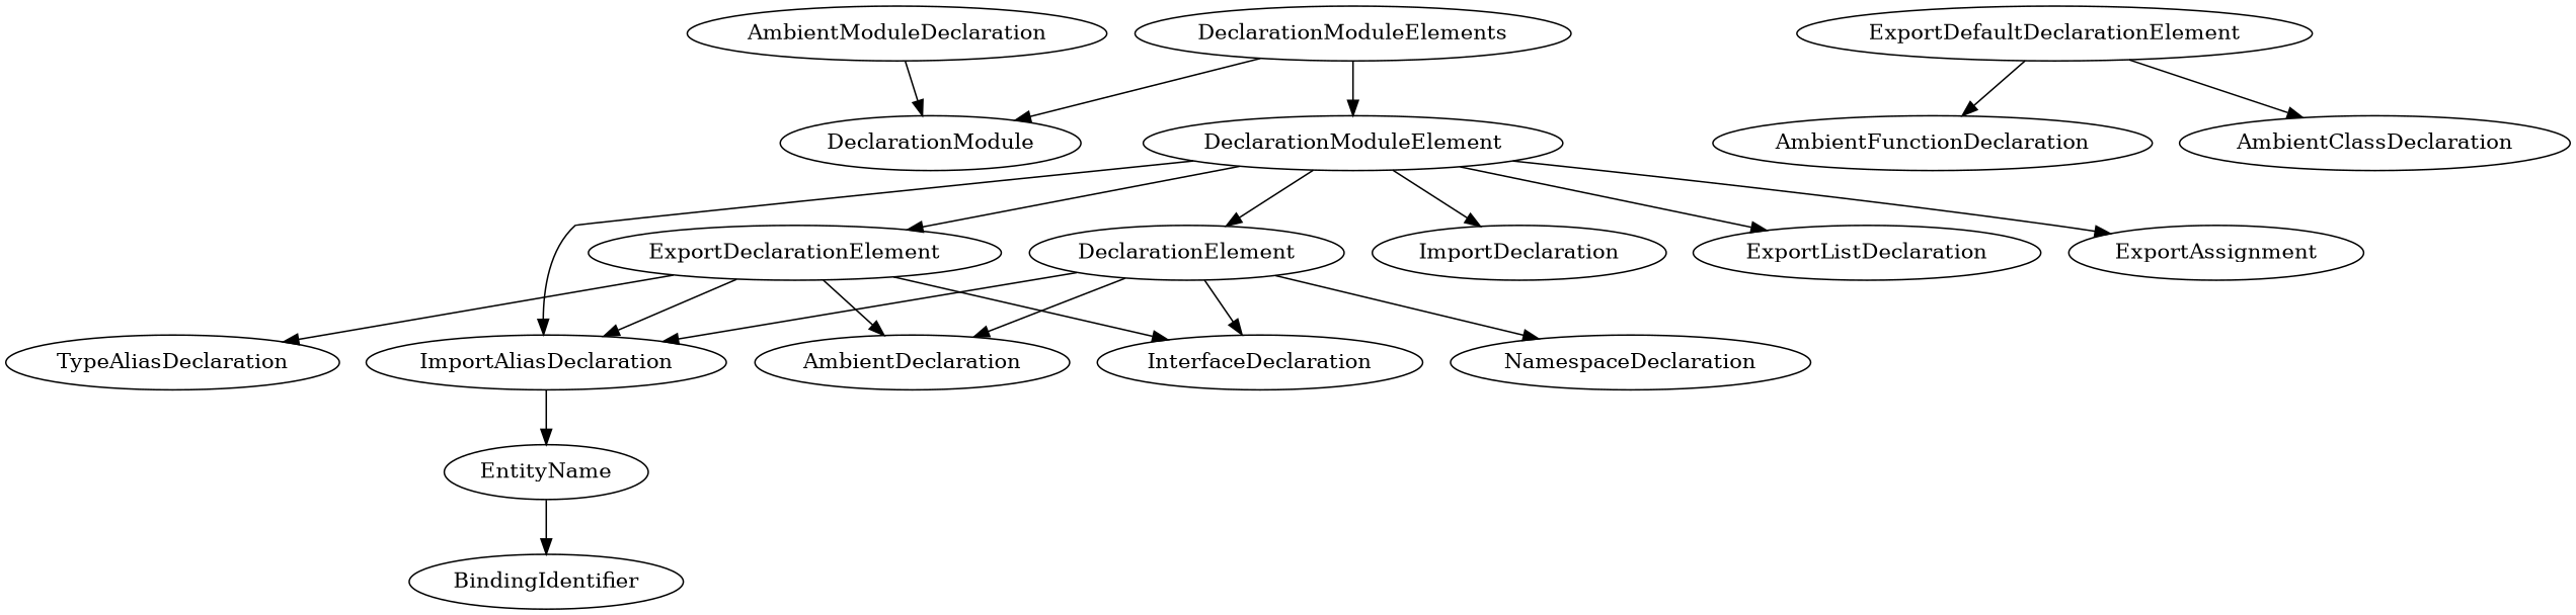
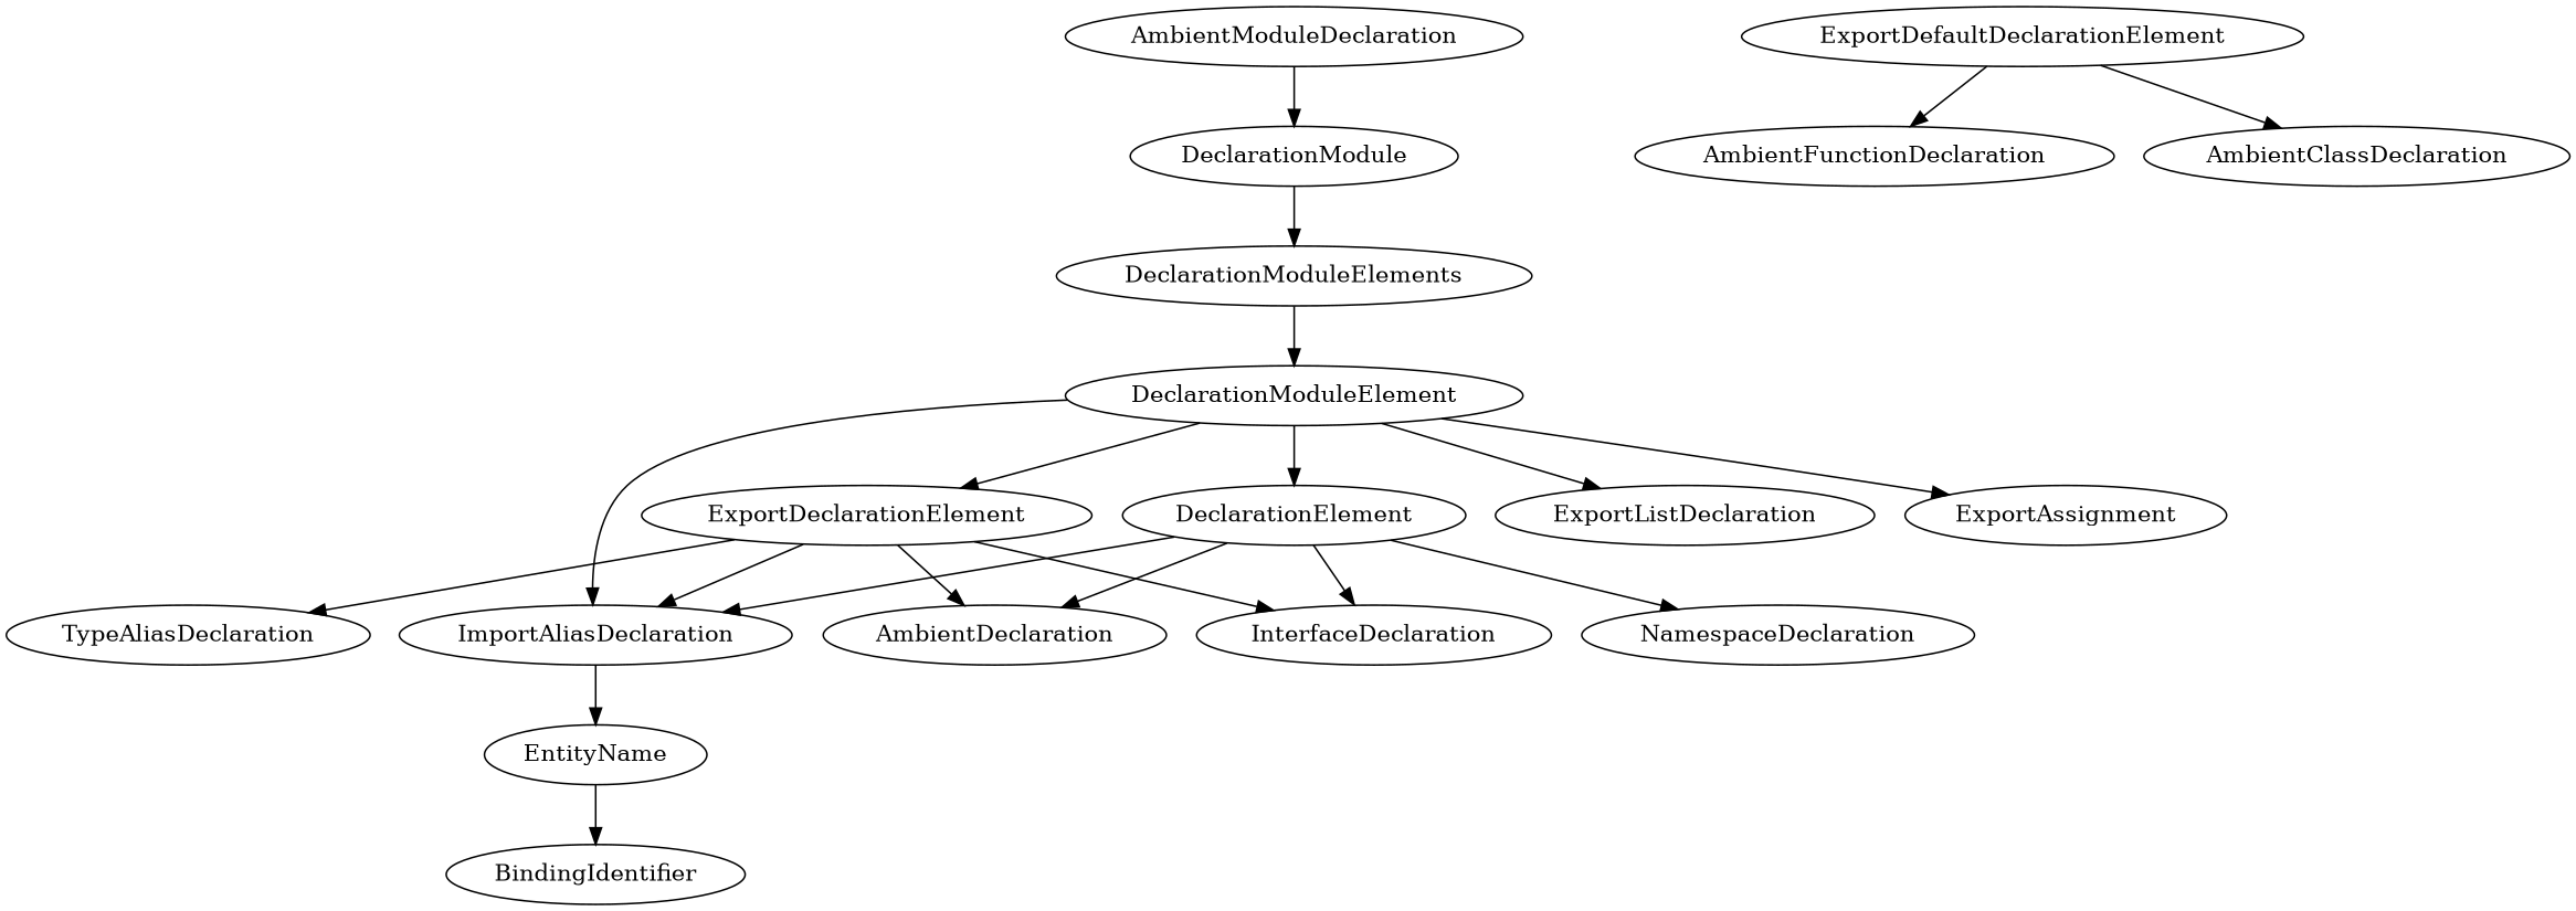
  digraph {
    AmbientModuleDeclaration
    DeclarationModule
    DeclarationModuleElements
    DeclarationModuleElement
    DeclarationElement
-   ImportDeclaration
    ImportAliasDeclaration
    ExportDeclarationElement
    ExportListDeclaration
    ExportAssignment
    InterfaceDeclaration
    NamespaceDeclaration
    AmbientDeclaration
    EntityName
    TypeAliasDeclaration
    ExportDefaultDeclarationElement
    AmbientFunctionDeclaration
    AmbientClassDeclaration
    BindingIdentifier
    AmbientModuleDeclaration -> DeclarationModule
-   DeclarationModuleElements -> DeclarationModule
+   DeclarationModule -> DeclarationModuleElements
    DeclarationModuleElements -> DeclarationModuleElement
    DeclarationModuleElement -> DeclarationElement
-   DeclarationModuleElement -> ImportDeclaration
    DeclarationModuleElement -> ImportAliasDeclaration
    DeclarationModuleElement -> ExportDeclarationElement
    DeclarationModuleElement -> ExportListDeclaration
    DeclarationModuleElement -> ExportAssignment
    DeclarationElement -> ImportAliasDeclaration
    DeclarationElement -> InterfaceDeclaration
    DeclarationElement -> NamespaceDeclaration
    DeclarationElement -> AmbientDeclaration
    ImportAliasDeclaration -> EntityName
    ExportDeclarationElement -> ImportAliasDeclaration
    ExportDeclarationElement -> InterfaceDeclaration
    ExportDeclarationElement -> AmbientDeclaration
    ExportDeclarationElement -> TypeAliasDeclaration
    EntityName -> BindingIdentifier
    ExportDefaultDeclarationElement -> AmbientFunctionDeclaration
    ExportDefaultDeclarationElement -> AmbientClassDeclaration
  }
